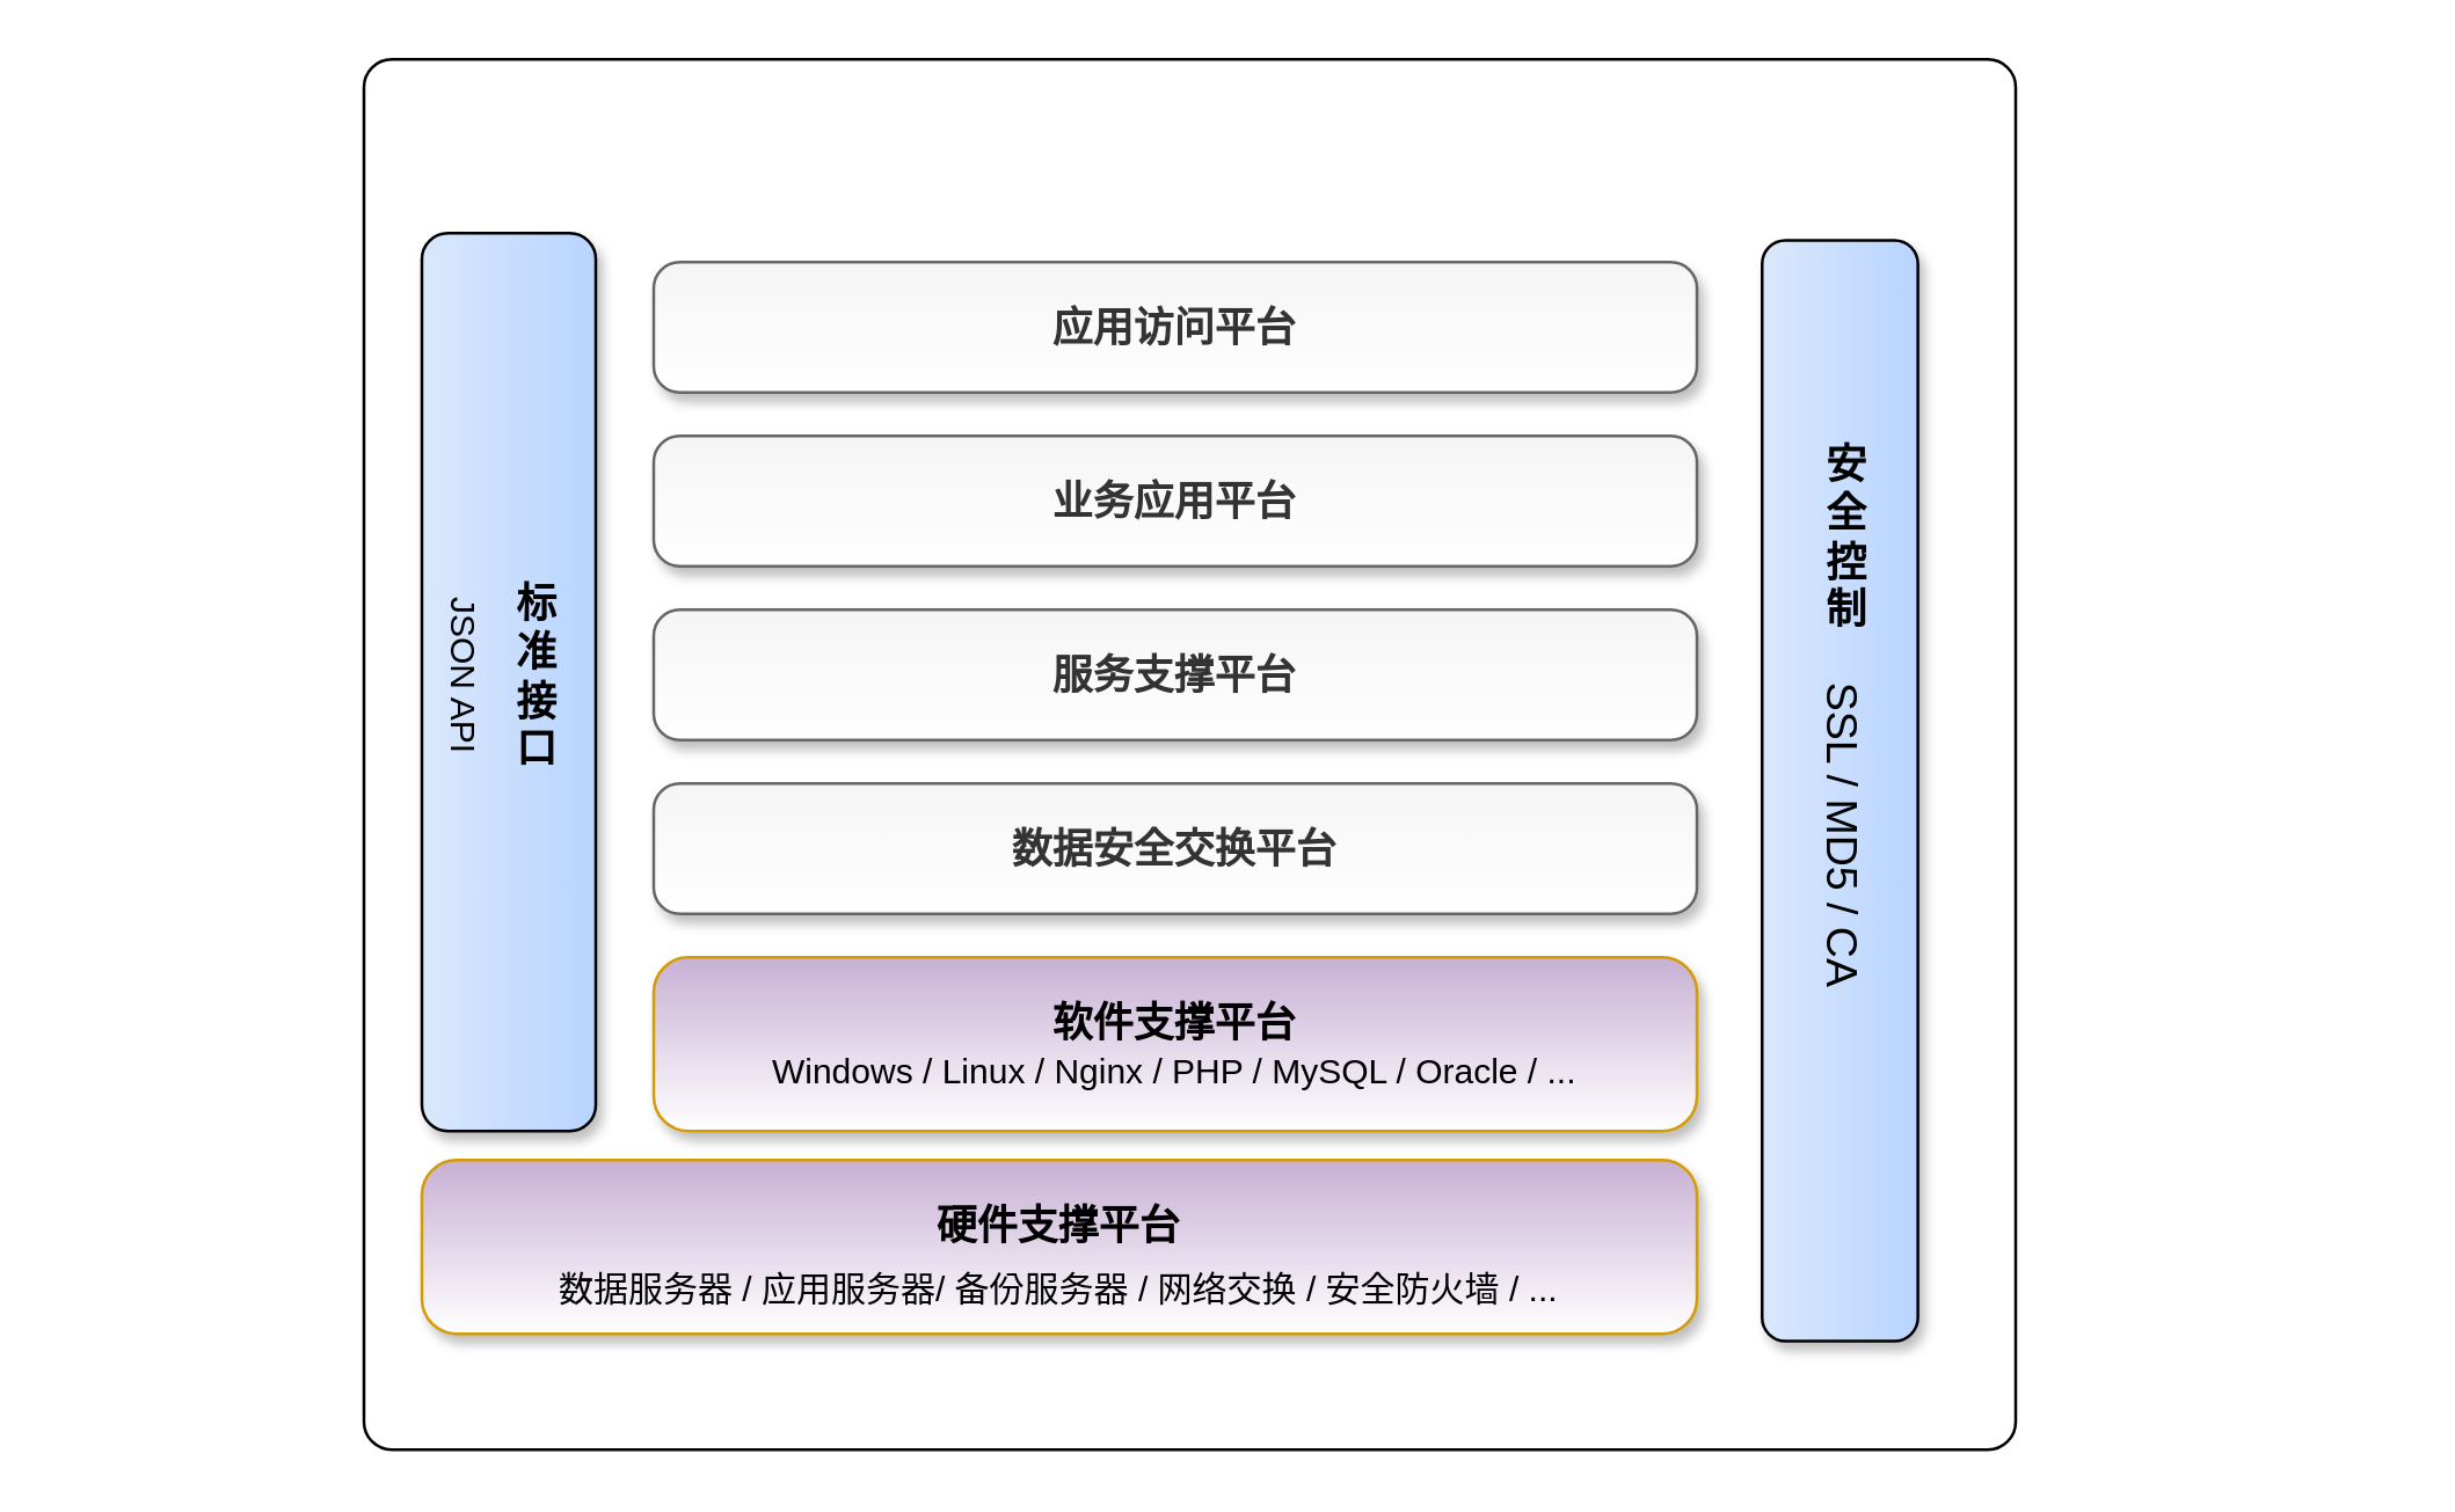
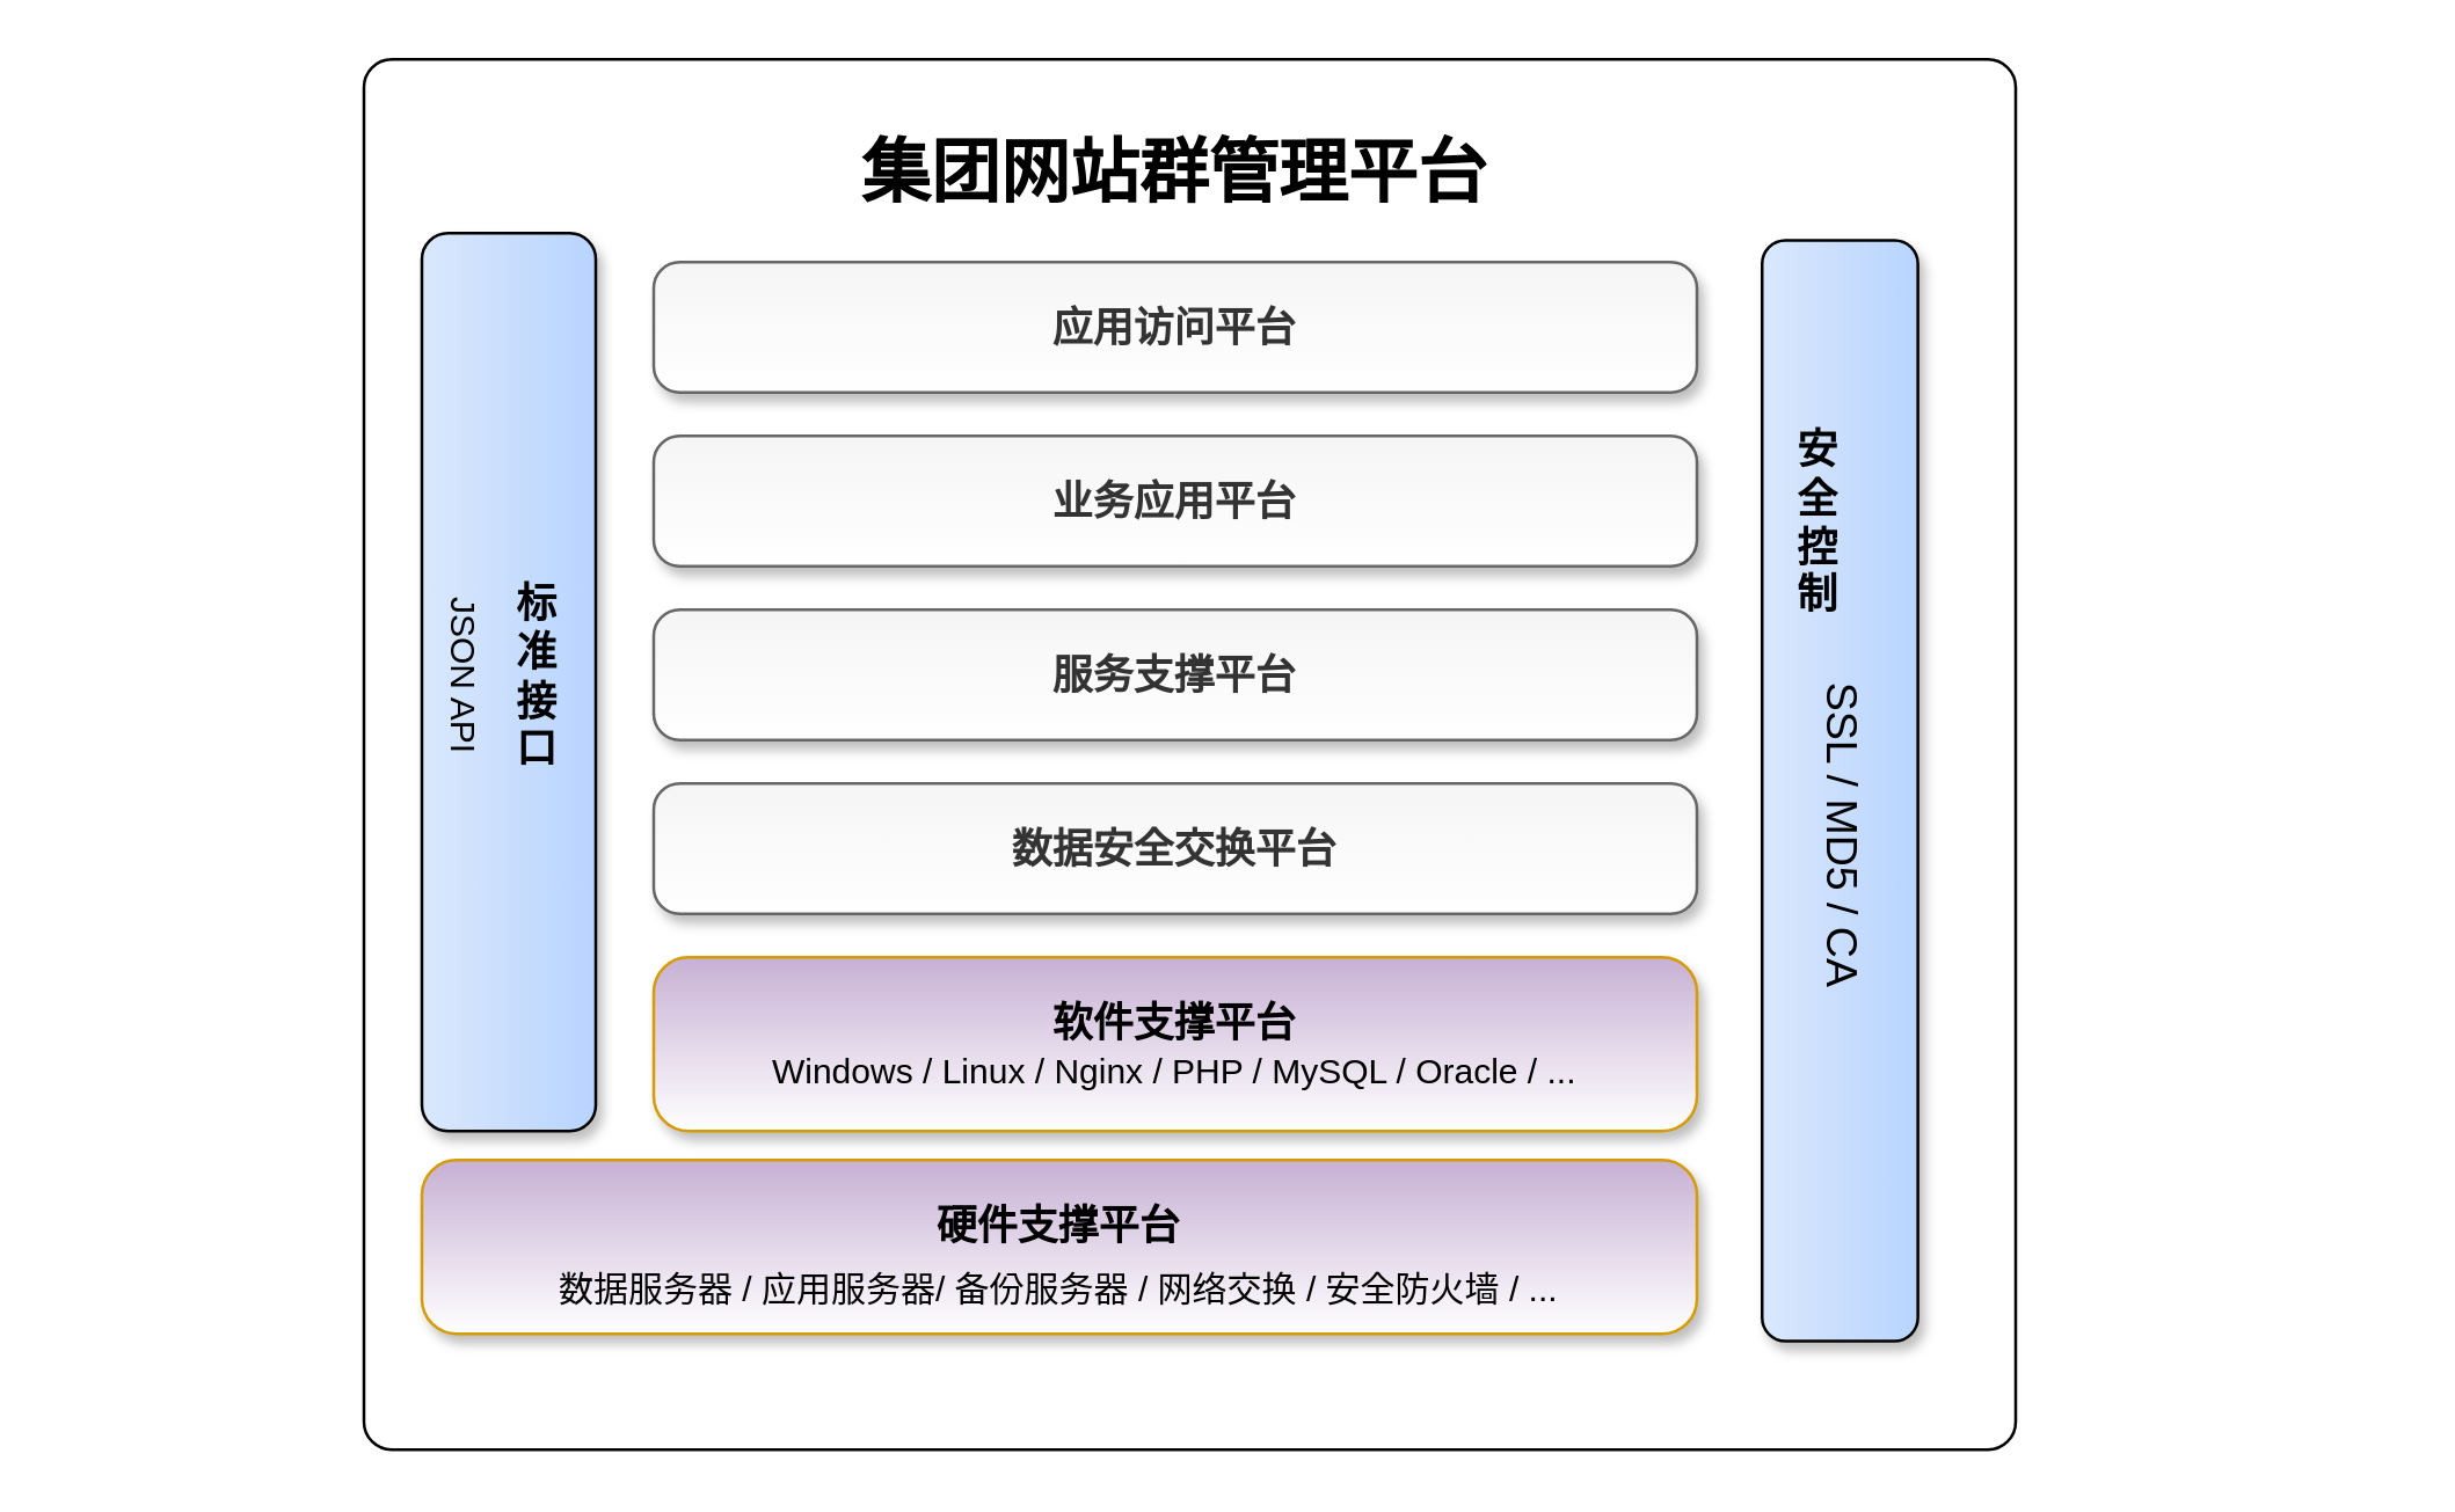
  <mxCell id="0" />
  <mxCell id="1" parent="0" />
  <mxCell id="2" value="" style="rounded=1;whiteSpace=wrap;html=1;shadow=0;glass=0;labelBackgroundColor=none;sketch=0;align=center;arcSize=2;" vertex="1" parent="1"><mxGeometry x="125" y="20" width="570" height="480" as="geometry" /></mxCell>
  <mxCell id="3" value="&lt;h4 style=&quot;font-size: 14px&quot;&gt;&lt;br&gt;&lt;/h4&gt;" style="rounded=1;whiteSpace=wrap;html=1;rotation=90;fillColor=#dae8fc;gradientDirection=north;shadow=1;sketch=0;glass=0;gradientColor=#B8D4FF;align=center;" vertex="1" parent="1"><mxGeometry x="20" y="205" width="310" height="60" as="geometry" /></mxCell>
  <mxCell id="4" value="&lt;h4 style=&quot;font-size: 14px&quot;&gt;标&lt;br&gt;准&lt;br&gt;接&lt;br&gt;口&lt;/h4&gt;" style="text;html=1;strokeColor=none;fillColor=none;align=center;verticalAlign=middle;whiteSpace=wrap;rounded=0;shadow=1;glass=0;sketch=0;" vertex="1" parent="1"><mxGeometry x="175" y="187.5" width="20" height="90" as="geometry" /></mxCell>
  <mxCell id="5" value="&lt;h4 style=&quot;font-size: 14px&quot;&gt;应用访问平台&lt;/h4&gt;" style="rounded=1;whiteSpace=wrap;html=1;rotation=0;fillColor=#f5f5f5;gradientDirection=south;shadow=1;sketch=0;glass=0;strokeColor=#666666;arcSize=20;fontColor=#333333;gradientColor=#ffffff;" vertex="1" parent="1"><mxGeometry x="225" y="90" width="360" height="45" as="geometry" /></mxCell>
  <mxCell id="6" value="&lt;h4 style=&quot;font-size: 14px&quot;&gt;数据安全交换平台&lt;/h4&gt;" style="rounded=1;whiteSpace=wrap;html=1;rotation=0;fillColor=#f5f5f5;gradientDirection=south;shadow=1;sketch=0;glass=0;strokeColor=#666666;arcSize=20;fontColor=#333333;gradientColor=#ffffff;" vertex="1" parent="1"><mxGeometry x="225" y="270" width="360" height="45" as="geometry" /></mxCell>
  <mxCell id="7" value="&lt;h4 style=&quot;font-size: 14px&quot;&gt;业务应用平台&lt;/h4&gt;" style="rounded=1;whiteSpace=wrap;html=1;rotation=0;fillColor=#f5f5f5;gradientDirection=south;shadow=1;sketch=0;glass=0;strokeColor=#666666;arcSize=20;fontColor=#333333;gradientColor=#ffffff;" vertex="1" parent="1"><mxGeometry x="225" y="150" width="360" height="45" as="geometry" /></mxCell>
  <mxCell id="8" value="&lt;h4 style=&quot;font-size: 14px&quot;&gt;服务支撑平台&lt;/h4&gt;" style="rounded=1;whiteSpace=wrap;html=1;rotation=0;fillColor=#f5f5f5;gradientDirection=south;shadow=1;sketch=0;glass=0;strokeColor=#666666;arcSize=20;fontColor=#333333;gradientColor=#ffffff;" vertex="1" parent="1"><mxGeometry x="225" y="210" width="360" height="45" as="geometry" /></mxCell>
  <mxCell id="9" value="&lt;p style=&quot;font-size: 14px&quot;&gt;&lt;br&gt;&lt;/p&gt;" style="rounded=1;whiteSpace=wrap;html=1;rotation=90;fillColor=#dae8fc;gradientDirection=north;shadow=1;sketch=0;glass=0;gradientColor=#B8D4FF;align=center;" vertex="1" parent="1"><mxGeometry x="444.38" y="245.63" width="380" height="53.75" as="geometry" /></mxCell>
- <mxCell id="10" value="&lt;h4 style=&quot;font-size: 14px&quot;&gt;安全控制&lt;/h4&gt;" style="text;html=1;strokeColor=none;fillColor=none;align=center;verticalAlign=middle;whiteSpace=wrap;rounded=0;shadow=1;glass=0;sketch=0;" vertex="1" parent="1"><mxGeometry x="626.88" y="140" width="20" height="90" as="geometry" /></mxCell>
+ <mxCell id="10" value="&lt;h4 style=&quot;font-size: 14px&quot;&gt;安全控制&lt;/h4&gt;" style="text;html=1;strokeColor=none;fillColor=none;align=center;verticalAlign=middle;whiteSpace=wrap;rounded=0;shadow=1;glass=0;sketch=0;" vertex="1" parent="1"><mxGeometry x="616.88" y="135" width="20" height="90" as="geometry" /></mxCell>
  <mxCell id="11" value="&lt;font style=&quot;font-size: 15px&quot;&gt;SSL / MD5 / CA&lt;/font&gt;" style="text;html=1;align=center;verticalAlign=middle;resizable=0;points=[];autosize=1;fontColor=#000000;rotation=90;spacing=2;spacingTop=0;spacingBottom=0;horizontal=1;" vertex="1" parent="1"><mxGeometry x="576.88" y="277.5" width="120" height="20" as="geometry" /></mxCell>
  <mxCell id="12" value="JSON API" style="text;html=1;align=center;verticalAlign=middle;resizable=0;points=[];autosize=1;fontColor=#000000;rotation=90;" vertex="1" parent="1"><mxGeometry x="125" y="222.5" width="70" height="20" as="geometry" /></mxCell>
  <mxCell id="13" value="&lt;h4 style=&quot;font-size: 14px&quot;&gt;软件支撑平台&lt;/h4&gt;&lt;div&gt;&lt;br&gt;&lt;/div&gt;" style="rounded=1;whiteSpace=wrap;html=1;rotation=0;gradientDirection=south;shadow=1;sketch=0;glass=0;strokeColor=#d79b00;arcSize=20;gradientColor=#ffffff;fillColor=#C7B0D4;" vertex="1" parent="1"><mxGeometry x="225" y="330" width="360" height="60" as="geometry" /></mxCell>
  <mxCell id="14" value="Windows / Linux / Nginx / PHP / MySQL / Oracle / ..." style="text;html=1;strokeColor=none;fillColor=none;align=center;verticalAlign=middle;whiteSpace=wrap;rounded=0;shadow=0;glass=0;labelBackgroundColor=none;sketch=0;fontColor=#000000;" vertex="1" parent="1"><mxGeometry x="260" y="360" width="290" height="20" as="geometry" /></mxCell>
  <mxCell id="15" value="&lt;h4 style=&quot;font-size: 14px&quot;&gt;硬件支撑平台&lt;/h4&gt;&lt;div&gt;&lt;br&gt;&lt;/div&gt;" style="rounded=1;whiteSpace=wrap;html=1;rotation=0;gradientDirection=south;shadow=1;sketch=0;glass=0;strokeColor=#d79b00;arcSize=20;gradientColor=#ffffff;fillColor=#C7B0D4;" vertex="1" parent="1"><mxGeometry x="145" y="400" width="440" height="60" as="geometry" /></mxCell>
  <mxCell id="16" value="数据服务器 / 应用服务器/ 备份服务器 / 网络交换 / 安全防火墙 / ..." style="text;html=1;strokeColor=none;fillColor=none;align=center;verticalAlign=middle;whiteSpace=wrap;rounded=0;shadow=0;glass=0;labelBackgroundColor=none;sketch=0;fontColor=#000000;" vertex="1" parent="1"><mxGeometry x="180" y="440" width="370" height="10" as="geometry" /></mxCell>
+ <mxCell id="17" value="&lt;h1&gt;集团网站群管理平台&lt;/h1&gt;" style="text;html=1;strokeColor=none;fillColor=none;spacing=5;spacingTop=-20;whiteSpace=wrap;overflow=hidden;rounded=0;shadow=0;glass=0;labelBackgroundColor=none;sketch=0;fontColor=#000000;align=center;" vertex="1" parent="1"><mxGeometry x="286.25" y="40" width="237.5" height="40" as="geometry" /></mxCell>
